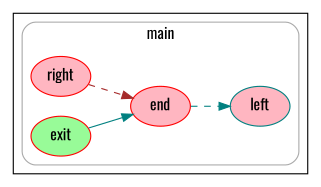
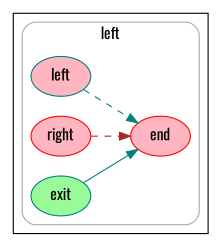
  strict digraph {
    compound=true
    fontname=Oswald
    rankdir=LR
    node [color=teal fillcolor=lightpink fontname=Oswald shape=oval style=filled]
    edge [color=teal fontname=Oswald style=dashed]
    n1 [label=left]
    n2 [color=red label=right]
    n3 [color=red label=end]
-   n4 [color=red fillcolor=palegreen label=exit rank=sink shape=""]
+   n4 [fillcolor=palegreen label=exit rank=sink shape=""]
    subgraph cluster_1 {
      subgraph cluster_2 {
        color=darkgray
        fillcolor=lightgray
-       label=main
+       label=left
        style=rounded
        n1
        n2
        n3
        n4
      }
    }
-   n3 -> n1
+   n1 -> n3
    n2 -> n3 [color=brown]
    n4 -> n3 [style=solid]
  }
